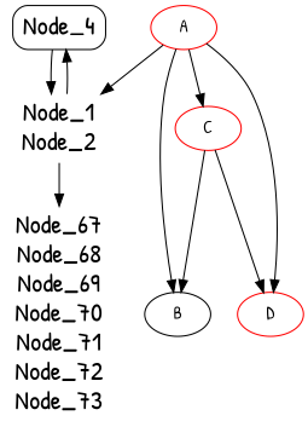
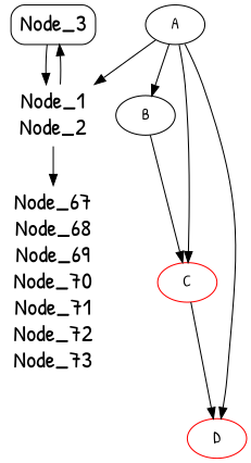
  digraph {
    fontname="Patrick Hand"
    node [fontname="Patrick Hand" color=red]
    edge [fontname="Patrick Hand"]
-   n1 [fontsize=22 label=Node_4 shape=Mrecord color=""]
+   n1 [fontsize=22 label=Node_3 shape=Mrecord color=""]
    n2 [fontsize=22 label="Node_1\nNode_2" shape=plaintext]
    n3 [fontsize=22 label="Node_67\nNode_68\nNode_69\nNode_70\nNode_71\nNode_72\nNode_73" shape=plaintext]
-   n4 [label=A]
+   n4 [label=A color=""]
    n5 [label=B color=""]
    n6 [label=C]
    n7 [label=D]
    subgraph sub_1 {
      label=sub_graph_1
      n1
      n2
    }
    subgraph sub_2 {
      label=sub_graph_2
      n3
    }
    n1 -> n2
    n2 -> n1
    n2 -> n3
    n4 -> n2
    n4 -> n5
    n4 -> n6
    n4 -> n7
-   n6 -> n5
+   n5 -> n6
    n6 -> n7
  }
